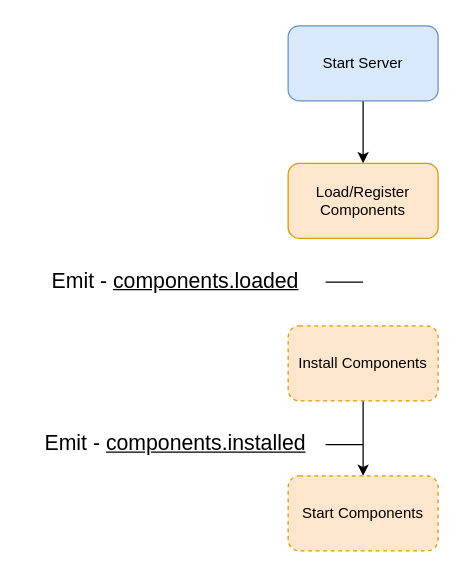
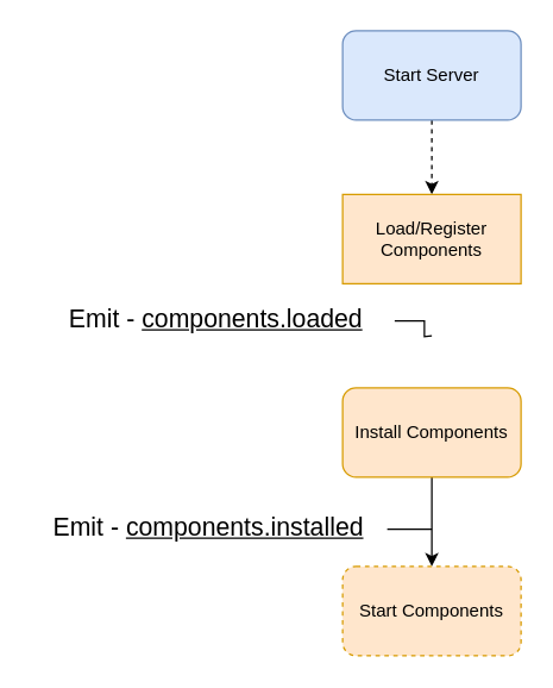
  <mxCell id="0" />
  <mxCell id="1" parent="0" />
- <mxCell id="2" style="edgeStyle=orthogonalEdgeStyle;rounded=0;orthogonalLoop=1;jettySize=auto;html=1;" edge="1" parent="1" source="3" target="4"><mxGeometry relative="1" as="geometry" /></mxCell>
+ <mxCell id="2" style="edgeStyle=orthogonalEdgeStyle;rounded=0;orthogonalLoop=1;jettySize=auto;html=1;dashed=1;" edge="1" parent="1" source="3" target="4"><mxGeometry relative="1" as="geometry" /></mxCell>
  <mxCell id="3" value="Start Server" style="rounded=1;whiteSpace=wrap;html=1;fillColor=#dae8fc;strokeColor=#6c8ebf;" vertex="1" parent="1"><mxGeometry x="230" y="20" width="120" height="60" as="geometry" /></mxCell>
- <mxCell id="4" value="Load/Register Components" style="rounded=1;whiteSpace=wrap;html=1;fillColor=#ffe6cc;strokeColor=#d79b00;" vertex="1" parent="1"><mxGeometry x="230" y="130" width="120" height="60" as="geometry" /></mxCell>
+ <mxCell id="4" value="Load/Register Components" style="whiteSpace=wrap;html=1;fillColor=#ffe6cc;strokeColor=#d79b00;rounded=0;" vertex="1" parent="1"><mxGeometry x="230" y="130" width="120" height="60" as="geometry" /></mxCell>
  <mxCell id="5" style="edgeStyle=orthogonalEdgeStyle;rounded=0;orthogonalLoop=1;jettySize=auto;html=1;entryX=0.5;entryY=0;entryDx=0;entryDy=0;fontSize=12;fontColor=#000000;endArrow=classic;endFill=1;" edge="1" parent="1" source="6" target="9"><mxGeometry relative="1" as="geometry" /></mxCell>
- <mxCell id="6" value="Install Components" style="rounded=1;whiteSpace=wrap;html=1;fillColor=#ffe6cc;strokeColor=#d79b00;dashed=1;" vertex="1" parent="1"><mxGeometry x="230" y="260" width="120" height="60" as="geometry" /></mxCell>
+ <mxCell id="6" value="Install Components" style="rounded=1;whiteSpace=wrap;html=1;fillColor=#ffe6cc;strokeColor=#d79b00;" vertex="1" parent="1"><mxGeometry x="230" y="260" width="120" height="60" as="geometry" /></mxCell>
  <mxCell id="7" style="edgeStyle=orthogonalEdgeStyle;rounded=0;orthogonalLoop=1;jettySize=auto;html=1;fontSize=17;fontColor=#000000;endArrow=none;endFill=0;" edge="1" parent="1" source="8"><mxGeometry relative="1" as="geometry"><mxPoint x="290" y="225" as="targetPoint" /></mxGeometry></mxCell>
- <mxCell id="8" value="&lt;div&gt;&lt;span style=&quot;font-size: 17px ; background-color: rgb(255 , 255 , 255)&quot;&gt;Emit&lt;/span&gt;&lt;span style=&quot;font-size: 17px&quot;&gt; &lt;/span&gt;&lt;span style=&quot;font-size: 17px&quot;&gt;- &lt;/span&gt;&lt;font style=&quot;font-size: 17px&quot;&gt;&lt;u&gt;components.loaded&lt;/u&gt;&lt;/font&gt;&lt;/div&gt;" style="text;html=1;strokeColor=none;fillColor=none;align=center;verticalAlign=middle;whiteSpace=wrap;rounded=0;" vertex="1" parent="1"><mxGeometry x="20" y="210" width="240" height="30" as="geometry" /></mxCell>
+ <mxCell id="8" value="&lt;div&gt;&lt;span style=&quot;font-size: 17px ; background-color: rgb(255 , 255 , 255)&quot;&gt;Emit&lt;/span&gt;&lt;span style=&quot;font-size: 17px&quot;&gt; &lt;/span&gt;&lt;span style=&quot;font-size: 17px&quot;&gt;- &lt;/span&gt;&lt;font style=&quot;font-size: 17px&quot;&gt;&lt;u&gt;components.loaded&lt;/u&gt;&lt;/font&gt;&lt;/div&gt;" style="text;html=1;strokeColor=none;fillColor=none;align=center;verticalAlign=middle;whiteSpace=wrap;rounded=0;" vertex="1" parent="1"><mxGeometry x="25" y="200" width="240" height="30" as="geometry" /></mxCell>
  <mxCell id="9" value="Start Components" style="rounded=1;whiteSpace=wrap;html=1;fillColor=#ffe6cc;strokeColor=#d79b00;dashed=1;" vertex="1" parent="1"><mxGeometry x="230" y="380" width="120" height="60" as="geometry" /></mxCell>
  <mxCell id="10" value="&lt;div&gt;&lt;span style=&quot;font-size: 17px ; background-color: rgb(255 , 255 , 255)&quot;&gt;Emit&lt;/span&gt;&lt;span style=&quot;font-size: 17px&quot;&gt; &lt;/span&gt;&lt;span style=&quot;font-size: 17px&quot;&gt;- &lt;/span&gt;&lt;font style=&quot;font-size: 17px&quot;&gt;&lt;u&gt;components.installed&lt;/u&gt;&lt;/font&gt;&lt;/div&gt;" style="text;html=1;strokeColor=none;fillColor=none;align=center;verticalAlign=middle;whiteSpace=wrap;rounded=0;" vertex="1" parent="1"><mxGeometry x="20" y="340" width="240" height="30" as="geometry" /></mxCell>
  <mxCell id="11" style="edgeStyle=orthogonalEdgeStyle;rounded=0;orthogonalLoop=1;jettySize=auto;html=1;fontSize=17;fontColor=#000000;endArrow=none;endFill=0;exitX=1;exitY=0.5;exitDx=0;exitDy=0;" edge="1" parent="1" source="10"><mxGeometry relative="1" as="geometry"><mxPoint x="290" y="355" as="targetPoint" /><mxPoint x="270" y="235" as="sourcePoint" /><Array as="points"><mxPoint x="270" y="355" /><mxPoint x="270" y="355" /></Array></mxGeometry></mxCell>
